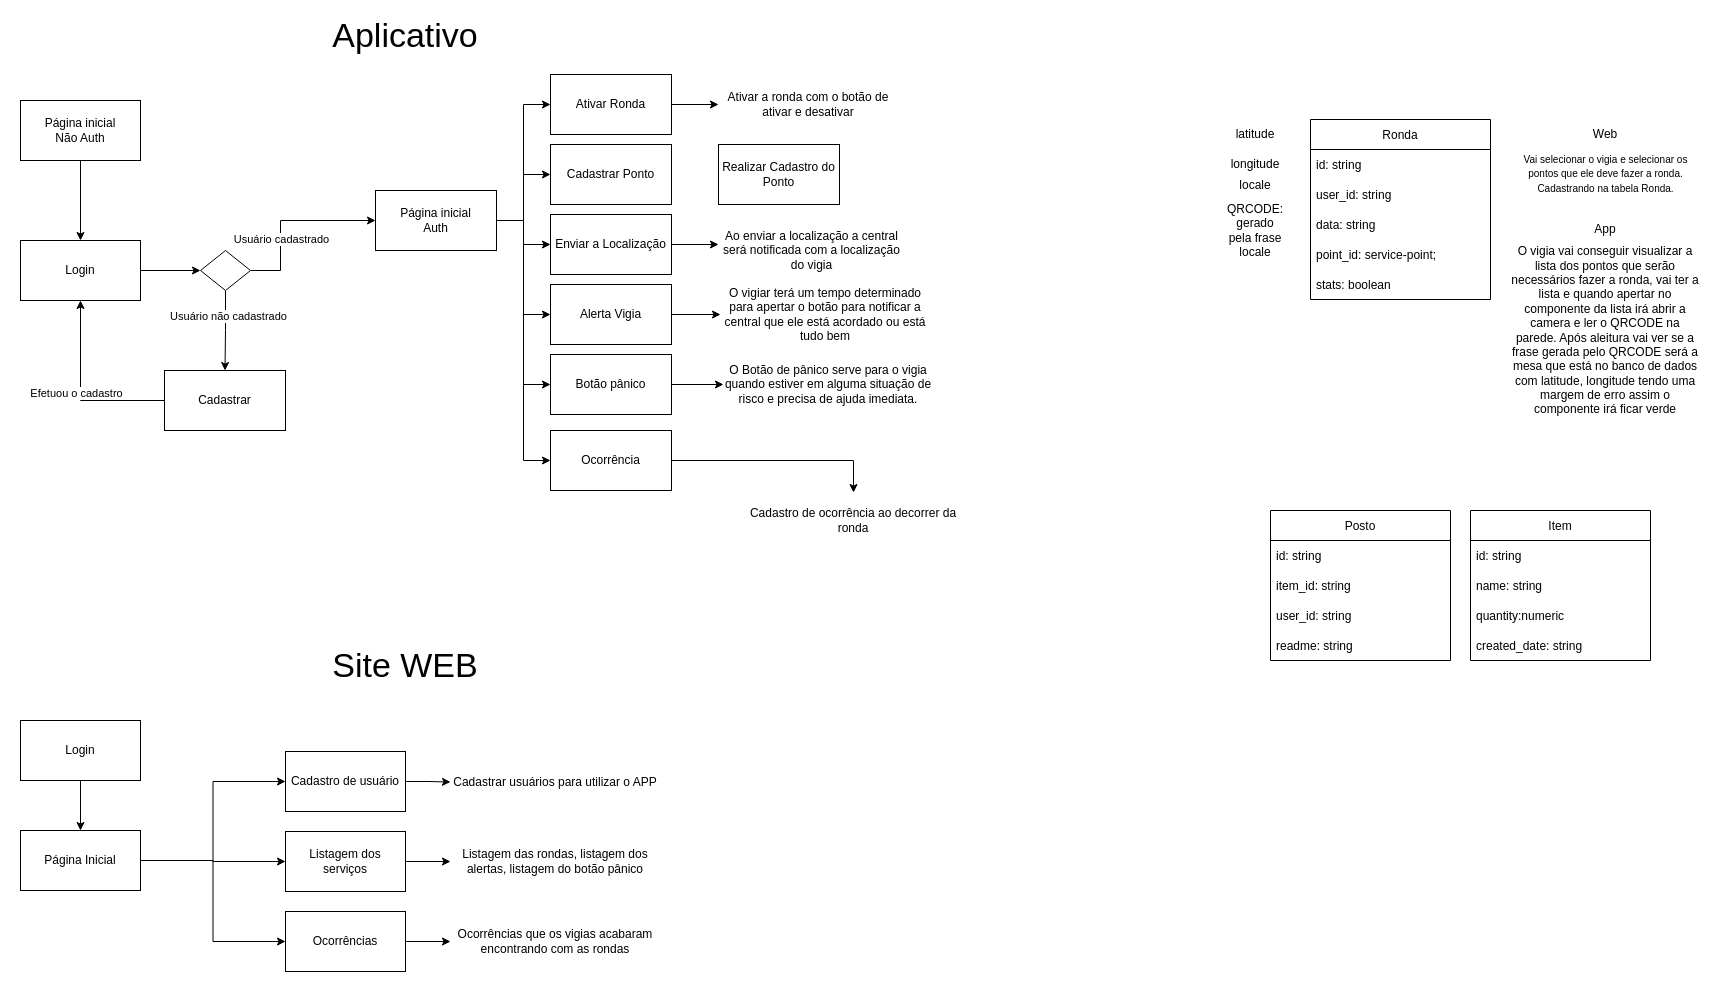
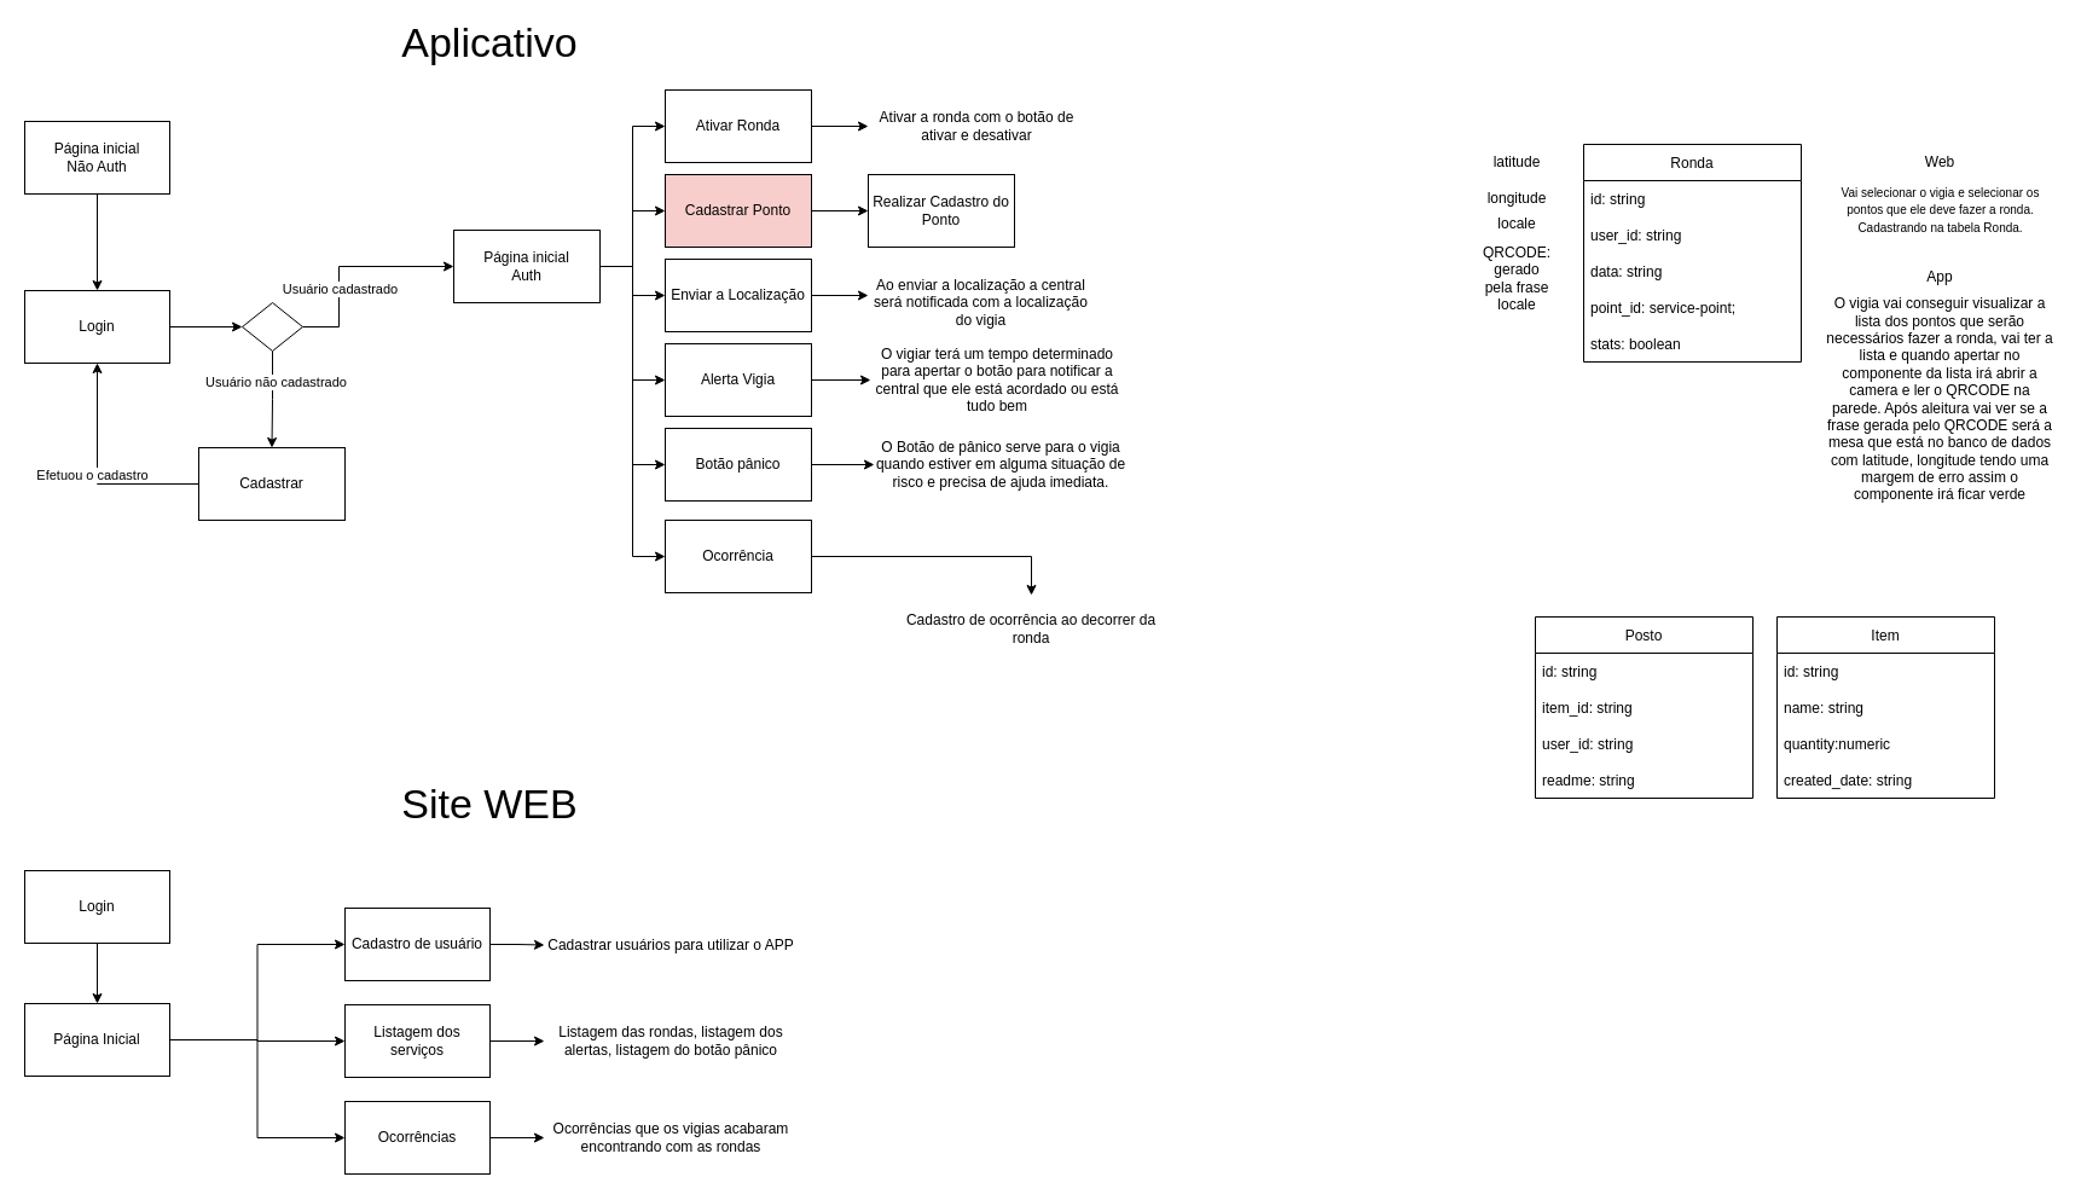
  <mxCell id="0" />
  <mxCell id="1" parent="0" />
  <mxCell id="2" style="edgeStyle=orthogonalEdgeStyle;rounded=0;orthogonalLoop=1;jettySize=auto;html=1;entryX=0.5;entryY=0;entryDx=0;entryDy=0;" parent="1" source="3" target="5" edge="1"><mxGeometry relative="1" as="geometry" /></mxCell>
  <mxCell id="3" value="&lt;div&gt;Página inicial&lt;/div&gt;&lt;div&gt;Não Auth&lt;/div&gt;" style="rounded=0;whiteSpace=wrap;html=1;" parent="1" vertex="1"><mxGeometry x="20" y="100" width="120" height="60" as="geometry" /></mxCell>
  <mxCell id="4" style="edgeStyle=orthogonalEdgeStyle;rounded=0;orthogonalLoop=1;jettySize=auto;html=1;" parent="1" source="5" target="20" edge="1"><mxGeometry relative="1" as="geometry" /></mxCell>
  <mxCell id="5" value="&lt;div&gt;Login&lt;/div&gt;" style="rounded=0;whiteSpace=wrap;html=1;" parent="1" vertex="1"><mxGeometry x="20" y="240" width="120" height="60" as="geometry" /></mxCell>
  <mxCell id="6" style="edgeStyle=orthogonalEdgeStyle;rounded=0;orthogonalLoop=1;jettySize=auto;html=1;entryX=0.5;entryY=1;entryDx=0;entryDy=0;" parent="1" source="8" target="5" edge="1"><mxGeometry relative="1" as="geometry" /></mxCell>
  <mxCell id="7" value="Efetuou o cadastro" style="edgeLabel;html=1;align=center;verticalAlign=middle;resizable=0;points=[];" parent="6" vertex="1" connectable="0"><mxGeometry x="0.003" y="5" relative="1" as="geometry"><mxPoint as="offset" /></mxGeometry></mxCell>
  <mxCell id="8" value="&lt;div&gt;Cadastrar&lt;/div&gt;" style="rounded=0;whiteSpace=wrap;html=1;" parent="1" vertex="1"><mxGeometry x="164" y="370" width="121" height="60" as="geometry" /></mxCell>
  <mxCell id="9" style="edgeStyle=orthogonalEdgeStyle;rounded=0;orthogonalLoop=1;jettySize=auto;html=1;entryX=0;entryY=0.5;entryDx=0;entryDy=0;" parent="1" source="15" target="22" edge="1"><mxGeometry relative="1" as="geometry" /></mxCell>
  <mxCell id="10" style="edgeStyle=orthogonalEdgeStyle;rounded=0;orthogonalLoop=1;jettySize=auto;html=1;" parent="1" source="15" target="24" edge="1"><mxGeometry relative="1" as="geometry" /></mxCell>
  <mxCell id="11" style="edgeStyle=orthogonalEdgeStyle;rounded=0;orthogonalLoop=1;jettySize=auto;html=1;" parent="1" source="15" target="26" edge="1"><mxGeometry relative="1" as="geometry" /></mxCell>
  <mxCell id="12" style="edgeStyle=orthogonalEdgeStyle;rounded=0;orthogonalLoop=1;jettySize=auto;html=1;entryX=0;entryY=0.5;entryDx=0;entryDy=0;" parent="1" source="15" target="28" edge="1"><mxGeometry relative="1" as="geometry" /></mxCell>
  <mxCell id="13" style="edgeStyle=orthogonalEdgeStyle;rounded=0;orthogonalLoop=1;jettySize=auto;html=1;entryX=0;entryY=0.5;entryDx=0;entryDy=0;" parent="1" source="15" target="30" edge="1"><mxGeometry relative="1" as="geometry" /></mxCell>
  <mxCell id="14" style="edgeStyle=orthogonalEdgeStyle;rounded=0;orthogonalLoop=1;jettySize=auto;html=1;entryX=0;entryY=0.5;entryDx=0;entryDy=0;fontSize=34;" parent="1" source="15" target="54" edge="1"><mxGeometry relative="1" as="geometry" /></mxCell>
  <mxCell id="15" value="&lt;div&gt;Página inicial&lt;/div&gt;&lt;div&gt;Auth&lt;/div&gt;" style="rounded=0;whiteSpace=wrap;html=1;" parent="1" vertex="1"><mxGeometry x="375" y="190" width="121" height="60" as="geometry" /></mxCell>
  <mxCell id="16" style="edgeStyle=orthogonalEdgeStyle;rounded=0;orthogonalLoop=1;jettySize=auto;html=1;" parent="1" source="20" target="15" edge="1"><mxGeometry relative="1" as="geometry"><Array as="points"><mxPoint x="280" y="270" /><mxPoint x="280" y="220" /></Array></mxGeometry></mxCell>
  <mxCell id="17" value="Usuário cadastrado" style="edgeLabel;html=1;align=center;verticalAlign=middle;resizable=0;points=[];" parent="16" vertex="1" connectable="0"><mxGeometry x="-0.295" relative="1" as="geometry"><mxPoint as="offset" /></mxGeometry></mxCell>
  <mxCell id="18" style="edgeStyle=orthogonalEdgeStyle;rounded=0;orthogonalLoop=1;jettySize=auto;html=1;entryX=0.5;entryY=0;entryDx=0;entryDy=0;" parent="1" source="20" target="8" edge="1"><mxGeometry relative="1" as="geometry" /></mxCell>
  <mxCell id="19" value="Usuário não cadastrado" style="edgeLabel;html=1;align=center;verticalAlign=middle;resizable=0;points=[];" parent="18" vertex="1" connectable="0"><mxGeometry x="-0.37" y="2" relative="1" as="geometry"><mxPoint as="offset" /></mxGeometry></mxCell>
  <mxCell id="20" value="" style="rhombus;whiteSpace=wrap;html=1;" parent="1" vertex="1"><mxGeometry x="200" y="250" width="50" height="40" as="geometry" /></mxCell>
  <mxCell id="21" style="edgeStyle=orthogonalEdgeStyle;rounded=0;orthogonalLoop=1;jettySize=auto;html=1;" parent="1" source="22" target="32" edge="1"><mxGeometry relative="1" as="geometry" /></mxCell>
  <mxCell id="22" value="Ativar Ronda" style="rounded=0;whiteSpace=wrap;html=1;" parent="1" vertex="1"><mxGeometry x="550" y="74" width="121" height="60" as="geometry" /></mxCell>
- <mxCell id="24" value="Cadastrar Ponto" style="rounded=0;whiteSpace=wrap;html=1;" parent="1" vertex="1"><mxGeometry x="550" y="144" width="121" height="60" as="geometry" /></mxCell>
+ <mxCell id="23" style="edgeStyle=orthogonalEdgeStyle;rounded=0;orthogonalLoop=1;jettySize=auto;html=1;" parent="1" source="24" target="31" edge="1"><mxGeometry relative="1" as="geometry" /></mxCell>
+ <mxCell id="24" value="Cadastrar Ponto" style="rounded=0;whiteSpace=wrap;html=1;fillColor=#f8cecc;" parent="1" vertex="1"><mxGeometry x="550" y="144" width="121" height="60" as="geometry" /></mxCell>
  <mxCell id="25" style="edgeStyle=orthogonalEdgeStyle;rounded=0;orthogonalLoop=1;jettySize=auto;html=1;entryX=0;entryY=0.5;entryDx=0;entryDy=0;" parent="1" source="26" edge="1"><mxGeometry relative="1" as="geometry"><mxPoint x="718" y="244" as="targetPoint" /></mxGeometry></mxCell>
  <mxCell id="26" value="&lt;div&gt;Enviar a Localização&lt;/div&gt;" style="rounded=0;whiteSpace=wrap;html=1;" parent="1" vertex="1"><mxGeometry x="550" y="214" width="121" height="60" as="geometry" /></mxCell>
  <mxCell id="27" style="edgeStyle=orthogonalEdgeStyle;rounded=0;orthogonalLoop=1;jettySize=auto;html=1;entryX=0;entryY=0.5;entryDx=0;entryDy=0;" parent="1" source="28" target="34" edge="1"><mxGeometry relative="1" as="geometry" /></mxCell>
  <mxCell id="28" value="Alerta Vigia" style="rounded=0;whiteSpace=wrap;html=1;" parent="1" vertex="1"><mxGeometry x="550" y="284" width="121" height="60" as="geometry" /></mxCell>
  <mxCell id="29" style="edgeStyle=orthogonalEdgeStyle;rounded=0;orthogonalLoop=1;jettySize=auto;html=1;" parent="1" source="30" target="35" edge="1"><mxGeometry relative="1" as="geometry" /></mxCell>
  <mxCell id="30" value="Botão pânico" style="rounded=0;whiteSpace=wrap;html=1;" parent="1" vertex="1"><mxGeometry x="550" y="354" width="121" height="60" as="geometry" /></mxCell>
  <mxCell id="31" value="Realizar Cadastro do Ponto" style="rounded=0;whiteSpace=wrap;html=1;" parent="1" vertex="1"><mxGeometry x="718" y="144" width="121" height="60" as="geometry" /></mxCell>
  <mxCell id="32" value="Ativar a ronda com o botão de ativar e desativar" style="text;html=1;strokeColor=none;fillColor=none;align=center;verticalAlign=middle;whiteSpace=wrap;rounded=0;" parent="1" vertex="1"><mxGeometry x="718" y="89" width="180" height="30" as="geometry" /></mxCell>
  <mxCell id="33" value="Ao enviar a localização a central será notificada com a localização do vigia" style="text;html=1;strokeColor=none;fillColor=none;align=center;verticalAlign=middle;whiteSpace=wrap;rounded=0;" parent="1" vertex="1"><mxGeometry x="718" y="229" width="187" height="41" as="geometry" /></mxCell>
  <mxCell id="34" value="O vigiar terá um tempo determinado para apertar o botão para notificar a central que ele está acordado ou está tudo bem" style="text;html=1;strokeColor=none;fillColor=none;align=center;verticalAlign=middle;whiteSpace=wrap;rounded=0;" parent="1" vertex="1"><mxGeometry x="720" y="286" width="210" height="56" as="geometry" /></mxCell>
  <mxCell id="35" value="O Botão de pânico serve para o vigia quando estiver em alguma situação de risco e precisa de ajuda imediata." style="text;html=1;strokeColor=none;fillColor=none;align=center;verticalAlign=middle;whiteSpace=wrap;rounded=0;" parent="1" vertex="1"><mxGeometry x="723" y="356" width="210" height="56" as="geometry" /></mxCell>
  <mxCell id="36" value="&lt;div style=&quot;font-size: 34px;&quot;&gt;Aplicativo&lt;/div&gt;" style="text;html=1;strokeColor=none;fillColor=none;align=center;verticalAlign=middle;whiteSpace=wrap;rounded=0;fontSize=34;" parent="1" vertex="1"><mxGeometry x="315" y="20" width="180" height="30" as="geometry" /></mxCell>
  <mxCell id="37" style="edgeStyle=orthogonalEdgeStyle;rounded=0;orthogonalLoop=1;jettySize=auto;html=1;entryX=0.5;entryY=0;entryDx=0;entryDy=0;fontSize=34;" parent="1" source="38" target="42" edge="1"><mxGeometry relative="1" as="geometry" /></mxCell>
  <mxCell id="38" value="&lt;div&gt;Login&lt;/div&gt;" style="rounded=0;whiteSpace=wrap;html=1;" parent="1" vertex="1"><mxGeometry x="20" y="720" width="120" height="60" as="geometry" /></mxCell>
  <mxCell id="39" style="edgeStyle=orthogonalEdgeStyle;rounded=0;orthogonalLoop=1;jettySize=auto;html=1;entryX=0;entryY=0.5;entryDx=0;entryDy=0;fontSize=34;" parent="1" source="42" target="44" edge="1"><mxGeometry relative="1" as="geometry" /></mxCell>
  <mxCell id="40" style="edgeStyle=orthogonalEdgeStyle;rounded=0;orthogonalLoop=1;jettySize=auto;html=1;entryX=0;entryY=0.5;entryDx=0;entryDy=0;fontSize=34;" parent="1" source="42" target="46" edge="1"><mxGeometry relative="1" as="geometry" /></mxCell>
  <mxCell id="41" style="edgeStyle=orthogonalEdgeStyle;rounded=0;orthogonalLoop=1;jettySize=auto;html=1;entryX=0;entryY=0.5;entryDx=0;entryDy=0;fontSize=34;" parent="1" source="42" target="48" edge="1"><mxGeometry relative="1" as="geometry" /></mxCell>
  <mxCell id="42" value="&lt;div&gt;Página Inicial&lt;/div&gt;" style="rounded=0;whiteSpace=wrap;html=1;" parent="1" vertex="1"><mxGeometry x="20" y="830" width="120" height="60" as="geometry" /></mxCell>
  <mxCell id="43" style="edgeStyle=orthogonalEdgeStyle;rounded=0;orthogonalLoop=1;jettySize=auto;html=1;entryX=0;entryY=0.5;entryDx=0;entryDy=0;fontSize=34;" parent="1" source="44" target="49" edge="1"><mxGeometry relative="1" as="geometry" /></mxCell>
  <mxCell id="44" value="Cadastro de usuário" style="rounded=0;whiteSpace=wrap;html=1;" parent="1" vertex="1"><mxGeometry x="285" y="751" width="120" height="60" as="geometry" /></mxCell>
  <mxCell id="45" style="edgeStyle=orthogonalEdgeStyle;rounded=0;orthogonalLoop=1;jettySize=auto;html=1;fontSize=34;" parent="1" source="46" target="50" edge="1"><mxGeometry relative="1" as="geometry" /></mxCell>
  <mxCell id="46" value="Listagem dos serviços" style="rounded=0;whiteSpace=wrap;html=1;" parent="1" vertex="1"><mxGeometry x="285" y="831" width="120" height="60" as="geometry" /></mxCell>
  <mxCell id="47" style="edgeStyle=orthogonalEdgeStyle;rounded=0;orthogonalLoop=1;jettySize=auto;html=1;fontSize=34;" parent="1" source="48" target="51" edge="1"><mxGeometry relative="1" as="geometry" /></mxCell>
  <mxCell id="48" value="Ocorrências" style="rounded=0;whiteSpace=wrap;html=1;" parent="1" vertex="1"><mxGeometry x="285" y="911" width="120" height="60" as="geometry" /></mxCell>
  <mxCell id="49" value="Cadastrar usuários para utilizar o APP" style="text;html=1;strokeColor=none;fillColor=none;align=center;verticalAlign=middle;whiteSpace=wrap;rounded=0;" parent="1" vertex="1"><mxGeometry x="450" y="757" width="210" height="49" as="geometry" /></mxCell>
  <mxCell id="50" value="Listagem das rondas, listagem dos alertas, listagem do botão pânico" style="text;html=1;strokeColor=none;fillColor=none;align=center;verticalAlign=middle;whiteSpace=wrap;rounded=0;" parent="1" vertex="1"><mxGeometry x="450" y="836.5" width="210" height="49" as="geometry" /></mxCell>
  <mxCell id="51" value="Ocorrências que os vigias acabaram encontrando com as rondas" style="text;html=1;strokeColor=none;fillColor=none;align=center;verticalAlign=middle;whiteSpace=wrap;rounded=0;" parent="1" vertex="1"><mxGeometry x="450" y="916.5" width="210" height="49" as="geometry" /></mxCell>
  <mxCell id="52" value="Site WEB" style="text;html=1;strokeColor=none;fillColor=none;align=center;verticalAlign=middle;whiteSpace=wrap;rounded=0;fontSize=34;" parent="1" vertex="1"><mxGeometry x="315" y="650" width="180" height="30" as="geometry" /></mxCell>
  <mxCell id="53" style="edgeStyle=orthogonalEdgeStyle;rounded=0;orthogonalLoop=1;jettySize=auto;html=1;fontSize=34;" parent="1" source="54" target="55" edge="1"><mxGeometry relative="1" as="geometry" /></mxCell>
  <mxCell id="54" value="Ocorrência" style="rounded=0;whiteSpace=wrap;html=1;" parent="1" vertex="1"><mxGeometry x="550" y="430" width="121" height="60" as="geometry" /></mxCell>
  <mxCell id="55" value="Cadastro de ocorrência ao decorrer da ronda" style="text;html=1;strokeColor=none;fillColor=none;align=center;verticalAlign=middle;whiteSpace=wrap;rounded=0;" parent="1" vertex="1"><mxGeometry x="748" y="492" width="210" height="56" as="geometry" /></mxCell>
  <mxCell id="56" value="longitude" style="text;html=1;strokeColor=none;fillColor=none;align=center;verticalAlign=middle;whiteSpace=wrap;rounded=0;" parent="1" vertex="1"><mxGeometry x="1225" y="149" width="60" height="30" as="geometry" /></mxCell>
  <mxCell id="57" value="latitude" style="text;html=1;strokeColor=none;fillColor=none;align=center;verticalAlign=middle;whiteSpace=wrap;rounded=0;" parent="1" vertex="1"><mxGeometry x="1225" y="119" width="60" height="30" as="geometry" /></mxCell>
  <mxCell id="58" value="locale" style="text;html=1;strokeColor=none;fillColor=none;align=center;verticalAlign=middle;whiteSpace=wrap;rounded=0;" parent="1" vertex="1"><mxGeometry x="1225" y="170" width="60" height="30" as="geometry" /></mxCell>
  <mxCell id="59" value="QRCODE: gerado pela frase locale" style="text;html=1;strokeColor=none;fillColor=none;align=center;verticalAlign=middle;whiteSpace=wrap;rounded=0;" parent="1" vertex="1"><mxGeometry x="1225" y="200" width="60" height="60" as="geometry" /></mxCell>
  <mxCell id="60" value="Web" style="text;html=1;strokeColor=none;fillColor=none;align=center;verticalAlign=middle;whiteSpace=wrap;rounded=0;" parent="1" vertex="1"><mxGeometry x="1575" y="119" width="60" height="30" as="geometry" /></mxCell>
  <mxCell id="61" value="Ronda" style="swimlane;fontStyle=0;childLayout=stackLayout;horizontal=1;startSize=30;horizontalStack=0;resizeParent=1;resizeParentMax=0;resizeLast=0;collapsible=1;marginBottom=0;" parent="1" vertex="1"><mxGeometry x="1310" y="119" width="180" height="180" as="geometry" /></mxCell>
  <mxCell id="62" value="id: string" style="text;strokeColor=none;fillColor=none;align=left;verticalAlign=middle;spacingLeft=4;spacingRight=4;overflow=hidden;points=[[0,0.5],[1,0.5]];portConstraint=eastwest;rotatable=0;" parent="61" vertex="1"><mxGeometry y="30" width="180" height="30" as="geometry" /></mxCell>
  <mxCell id="63" value="user_id: string" style="text;strokeColor=none;fillColor=none;align=left;verticalAlign=middle;spacingLeft=4;spacingRight=4;overflow=hidden;points=[[0,0.5],[1,0.5]];portConstraint=eastwest;rotatable=0;" parent="61" vertex="1"><mxGeometry y="60" width="180" height="30" as="geometry" /></mxCell>
  <mxCell id="64" value="data: string" style="text;strokeColor=none;fillColor=none;align=left;verticalAlign=middle;spacingLeft=4;spacingRight=4;overflow=hidden;points=[[0,0.5],[1,0.5]];portConstraint=eastwest;rotatable=0;" parent="61" vertex="1"><mxGeometry y="90" width="180" height="30" as="geometry" /></mxCell>
  <mxCell id="65" value="point_id: service-point;" style="text;strokeColor=none;fillColor=none;align=left;verticalAlign=middle;spacingLeft=4;spacingRight=4;overflow=hidden;points=[[0,0.5],[1,0.5]];portConstraint=eastwest;rotatable=0;" parent="61" vertex="1"><mxGeometry y="120" width="180" height="30" as="geometry" /></mxCell>
  <mxCell id="66" value="stats: boolean" style="text;strokeColor=none;fillColor=none;align=left;verticalAlign=middle;spacingLeft=4;spacingRight=4;overflow=hidden;points=[[0,0.5],[1,0.5]];portConstraint=eastwest;rotatable=0;" parent="61" vertex="1"><mxGeometry y="150" width="180" height="30" as="geometry" /></mxCell>
  <mxCell id="67" value="&lt;font style=&quot;font-size: 10px;&quot;&gt;Vai selecionar o vigia e selecionar os pontos que ele deve fazer a ronda. Cadastrando na tabela Ronda.&lt;br&gt;&lt;/font&gt;" style="text;html=1;strokeColor=none;fillColor=none;align=center;verticalAlign=middle;whiteSpace=wrap;rounded=0;" parent="1" vertex="1"><mxGeometry x="1517.5" y="149" width="175" height="47" as="geometry" /></mxCell>
  <mxCell id="68" value="&lt;div&gt;App&lt;/div&gt;" style="text;html=1;strokeColor=none;fillColor=none;align=center;verticalAlign=middle;whiteSpace=wrap;rounded=0;" parent="1" vertex="1"><mxGeometry x="1575" y="214" width="60" height="30" as="geometry" /></mxCell>
  <mxCell id="69" value="O vigia vai conseguir visualizar a lista dos pontos que serão necessários fazer a ronda, vai ter a lista e quando apertar no componente da lista irá abrir a camera e ler o QRCODE na parede. Após aleitura vai ver se a frase gerada pelo QRCODE será a mesa que está no banco de dados com latitude, longitude tendo uma margem de erro assim o componente irá ficar  verde" style="text;html=1;strokeColor=none;fillColor=none;align=center;verticalAlign=middle;whiteSpace=wrap;rounded=0;" parent="1" vertex="1"><mxGeometry x="1510" y="240" width="190" height="180" as="geometry" /></mxCell>
  <mxCell id="70" value="Posto" style="swimlane;fontStyle=0;childLayout=stackLayout;horizontal=1;startSize=30;horizontalStack=0;resizeParent=1;resizeParentMax=0;resizeLast=0;collapsible=1;marginBottom=0;" vertex="1" parent="1"><mxGeometry x="1270" y="510" width="180" height="150" as="geometry" /></mxCell>
  <mxCell id="71" value="id: string" style="text;strokeColor=none;fillColor=none;align=left;verticalAlign=middle;spacingLeft=4;spacingRight=4;overflow=hidden;points=[[0,0.5],[1,0.5]];portConstraint=eastwest;rotatable=0;" vertex="1" parent="70"><mxGeometry y="30" width="180" height="30" as="geometry" /></mxCell>
  <mxCell id="72" value="item_id: string" style="text;strokeColor=none;fillColor=none;align=left;verticalAlign=middle;spacingLeft=4;spacingRight=4;overflow=hidden;points=[[0,0.5],[1,0.5]];portConstraint=eastwest;rotatable=0;" vertex="1" parent="70"><mxGeometry y="60" width="180" height="30" as="geometry" /></mxCell>
  <mxCell id="73" value="user_id: string" style="text;strokeColor=none;fillColor=none;align=left;verticalAlign=middle;spacingLeft=4;spacingRight=4;overflow=hidden;points=[[0,0.5],[1,0.5]];portConstraint=eastwest;rotatable=0;" vertex="1" parent="70"><mxGeometry y="90" width="180" height="30" as="geometry" /></mxCell>
  <mxCell id="74" value="readme: string" style="text;strokeColor=none;fillColor=none;align=left;verticalAlign=middle;spacingLeft=4;spacingRight=4;overflow=hidden;points=[[0,0.5],[1,0.5]];portConstraint=eastwest;rotatable=0;" vertex="1" parent="70"><mxGeometry y="120" width="180" height="30" as="geometry" /></mxCell>
  <mxCell id="75" value="Item" style="swimlane;fontStyle=0;childLayout=stackLayout;horizontal=1;startSize=30;horizontalStack=0;resizeParent=1;resizeParentMax=0;resizeLast=0;collapsible=1;marginBottom=0;" vertex="1" parent="1"><mxGeometry x="1470" y="510" width="180" height="150" as="geometry" /></mxCell>
  <mxCell id="76" value="id: string" style="text;strokeColor=none;fillColor=none;align=left;verticalAlign=middle;spacingLeft=4;spacingRight=4;overflow=hidden;points=[[0,0.5],[1,0.5]];portConstraint=eastwest;rotatable=0;" vertex="1" parent="75"><mxGeometry y="30" width="180" height="30" as="geometry" /></mxCell>
  <mxCell id="77" value="name: string" style="text;strokeColor=none;fillColor=none;align=left;verticalAlign=middle;spacingLeft=4;spacingRight=4;overflow=hidden;points=[[0,0.5],[1,0.5]];portConstraint=eastwest;rotatable=0;" vertex="1" parent="75"><mxGeometry y="60" width="180" height="30" as="geometry" /></mxCell>
  <mxCell id="78" value="quantity:numeric" style="text;strokeColor=none;fillColor=none;align=left;verticalAlign=middle;spacingLeft=4;spacingRight=4;overflow=hidden;points=[[0,0.5],[1,0.5]];portConstraint=eastwest;rotatable=0;" vertex="1" parent="75"><mxGeometry y="90" width="180" height="30" as="geometry" /></mxCell>
  <mxCell id="79" value="created_date: string" style="text;strokeColor=none;fillColor=none;align=left;verticalAlign=middle;spacingLeft=4;spacingRight=4;overflow=hidden;points=[[0,0.5],[1,0.5]];portConstraint=eastwest;rotatable=0;" vertex="1" parent="75"><mxGeometry y="120" width="180" height="30" as="geometry" /></mxCell>
